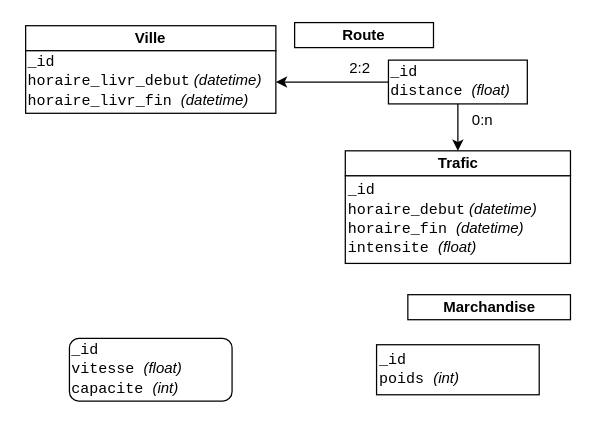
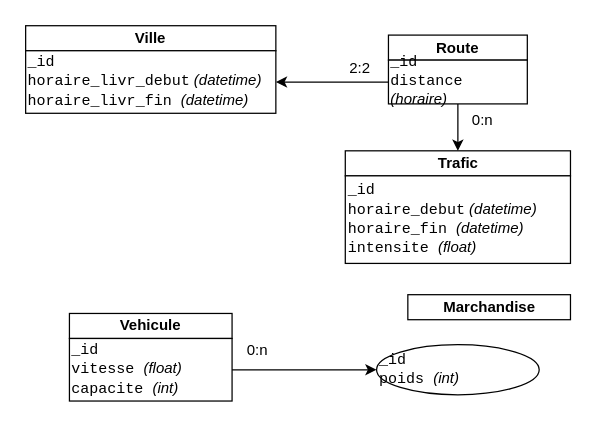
  <mxCell id="0" />
  <mxCell id="1" parent="0" />
  <mxCell id="2" value="Ville" style="rounded=0;whiteSpace=wrap;html=1;fontStyle=1" parent="1" vertex="1"><mxGeometry x="20" y="20" width="200" height="20" as="geometry" /></mxCell>
  <mxCell id="3" value="_id&lt;br&gt;horaire_livr_debut&lt;i style=&quot;font-family: &amp;#34;helvetica&amp;#34;&quot;&gt;&amp;nbsp;(datetime)&lt;/i&gt;&lt;br&gt;horaire_livr_fin &lt;font face=&quot;Helvetica&quot;&gt;&lt;i&gt;(datetime)&lt;/i&gt;&lt;/font&gt;" style="rounded=0;whiteSpace=wrap;html=1;align=left;fontFamily=Courier New;" parent="1" vertex="1"><mxGeometry x="20" y="40" width="200" height="50" as="geometry" /></mxCell>
- <mxCell id="4" value="Route" style="rounded=0;whiteSpace=wrap;html=1;fontStyle=1" parent="1" vertex="1"><mxGeometry x="235" y="17.5" width="111" height="20" as="geometry" /></mxCell>
- <mxCell id="5" value="_id&lt;br&gt;distance &lt;font face=&quot;Helvetica&quot;&gt;&lt;i&gt;(float)&lt;/i&gt;&lt;/font&gt;" style="rounded=0;whiteSpace=wrap;html=1;align=left;fontFamily=Courier New;" parent="1" vertex="1"><mxGeometry x="310" y="47.5" width="111" height="35" as="geometry" /></mxCell>
- <mxCell id="7" value="_id&lt;br&gt;vitesse &lt;font face=&quot;Helvetica&quot;&gt;&lt;i&gt;(float)&lt;/i&gt;&lt;/font&gt;&lt;br&gt;capacite &lt;font face=&quot;Helvetica&quot;&gt;&lt;i&gt;(int)&lt;/i&gt;&lt;/font&gt;" style="whiteSpace=wrap;html=1;align=left;fontFamily=Courier New;rounded=1;" parent="1" vertex="1"><mxGeometry x="55" y="270" width="130" height="50" as="geometry" /></mxCell>
+ <mxCell id="4" value="Route" style="rounded=0;whiteSpace=wrap;html=1;fontStyle=1" parent="1" vertex="1"><mxGeometry x="310" y="27.5" width="111" height="20" as="geometry" /></mxCell>
+ <mxCell id="5" value="_id&lt;br&gt;distance &lt;font face=&quot;Helvetica&quot;&gt;&lt;i&gt;(horaire)&lt;/i&gt;&lt;/font&gt;" style="rounded=0;whiteSpace=wrap;html=1;align=left;fontFamily=Courier New;" parent="1" vertex="1"><mxGeometry x="310" y="47.5" width="111" height="35" as="geometry" /></mxCell>
+ <mxCell id="6" value="Vehicule" style="rounded=0;whiteSpace=wrap;html=1;fontStyle=1" parent="1" vertex="1"><mxGeometry x="55" y="250" width="130" height="20" as="geometry" /></mxCell>
+ <mxCell id="7" value="_id&lt;br&gt;vitesse &lt;font face=&quot;Helvetica&quot;&gt;&lt;i&gt;(float)&lt;/i&gt;&lt;/font&gt;&lt;br&gt;capacite &lt;font face=&quot;Helvetica&quot;&gt;&lt;i&gt;(int)&lt;/i&gt;&lt;/font&gt;" style="rounded=0;whiteSpace=wrap;html=1;align=left;fontFamily=Courier New;" parent="1" vertex="1"><mxGeometry x="55" y="270" width="130" height="50" as="geometry" /></mxCell>
  <mxCell id="8" value="Marchandise" style="rounded=0;whiteSpace=wrap;html=1;fontStyle=1" parent="1" vertex="1"><mxGeometry x="325.5" y="235" width="130" height="20" as="geometry" /></mxCell>
- <mxCell id="9" value="_id&lt;br&gt;poids&amp;nbsp;&lt;font face=&quot;Helvetica&quot;&gt;&lt;i&gt;(int)&lt;/i&gt;&lt;/font&gt;" style="rounded=0;whiteSpace=wrap;html=1;align=left;fontFamily=Courier New;" parent="1" vertex="1"><mxGeometry x="300.5" y="275" width="130" height="40" as="geometry" /></mxCell>
+ <mxCell id="9" value="_id&lt;br&gt;poids&amp;nbsp;&lt;font face=&quot;Helvetica&quot;&gt;&lt;i&gt;(int)&lt;/i&gt;&lt;/font&gt;" style="ellipse;whiteSpace=wrap;html=1;align=left;fontFamily=Courier New;" parent="1" vertex="1"><mxGeometry x="300.5" y="275" width="130" height="40" as="geometry" /></mxCell>
  <mxCell id="10" value="Trafic" style="rounded=0;whiteSpace=wrap;html=1;fontStyle=1" parent="1" vertex="1"><mxGeometry x="275.5" y="120" width="180" height="20" as="geometry" /></mxCell>
  <mxCell id="11" value="_id&lt;br&gt;horaire_debut&lt;i style=&quot;font-family: &amp;#34;helvetica&amp;#34;&quot;&gt;&amp;nbsp;(datetime)&lt;/i&gt;&lt;br&gt;horaire_fin &lt;font face=&quot;Helvetica&quot;&gt;&lt;i&gt;(datetime)&lt;br&gt;&lt;/i&gt;&lt;/font&gt;intensite&amp;nbsp;&lt;font face=&quot;Helvetica&quot;&gt;&lt;i&gt;(float)&lt;/i&gt;&lt;/font&gt;&lt;font face=&quot;Helvetica&quot;&gt;&lt;i&gt;&lt;br&gt;&lt;/i&gt;&lt;/font&gt;" style="rounded=0;whiteSpace=wrap;html=1;align=left;fontFamily=Courier New;" parent="1" vertex="1"><mxGeometry x="275.5" y="140" width="180" height="70" as="geometry" /></mxCell>
  <mxCell id="12" value="" style="endArrow=classic;html=1;fontFamily=Courier New;" parent="1" source="5" target="3" edge="1"><mxGeometry width="50" height="50" relative="1" as="geometry"><mxPoint x="260" y="10" as="sourcePoint" /><mxPoint x="310" y="-40" as="targetPoint" /></mxGeometry></mxCell>
  <mxCell id="13" value="&lt;font face=&quot;Helvetica&quot; style=&quot;font-size: 12px&quot;&gt;2:2&lt;/font&gt;" style="edgeLabel;html=1;align=center;verticalAlign=middle;resizable=0;points=[];fontFamily=Courier New;" parent="12" vertex="1" connectable="0"><mxGeometry x="-0.566" y="-1" relative="1" as="geometry"><mxPoint x="-3.98" y="-10.57" as="offset" /></mxGeometry></mxCell>
  <mxCell id="14" value="" style="endArrow=classic;html=1;fontFamily=Courier New;" parent="1" source="5" target="10" edge="1"><mxGeometry width="50" height="50" relative="1" as="geometry"><mxPoint x="310" y="-60" as="sourcePoint" /><mxPoint x="360" y="-110" as="targetPoint" /></mxGeometry></mxCell>
  <mxCell id="15" value="&lt;font face=&quot;Helvetica&quot; style=&quot;font-size: 12px&quot;&gt;0:n&lt;/font&gt;" style="edgeLabel;html=1;align=center;verticalAlign=middle;resizable=0;points=[];fontFamily=Courier New;" parent="14" vertex="1" connectable="0"><mxGeometry x="-0.467" y="-1" relative="1" as="geometry"><mxPoint x="19.5" y="3" as="offset" /></mxGeometry></mxCell>
+ <mxCell id="16" value="" style="endArrow=classic;html=1;fontFamily=Courier New;" parent="1" source="7" target="9" edge="1"><mxGeometry width="50" height="50" relative="1" as="geometry"><mxPoint x="140" y="190" as="sourcePoint" /><mxPoint x="190" y="140" as="targetPoint" /></mxGeometry></mxCell>
+ <mxCell id="17" value="&lt;font face=&quot;Helvetica&quot; style=&quot;font-size: 12px&quot;&gt;0:n&lt;/font&gt;" style="edgeLabel;html=1;align=center;verticalAlign=middle;resizable=0;points=[];fontFamily=Courier New;" parent="16" vertex="1" connectable="0"><mxGeometry x="-0.463" relative="1" as="geometry"><mxPoint x="-12" y="-16" as="offset" /></mxGeometry></mxCell>
